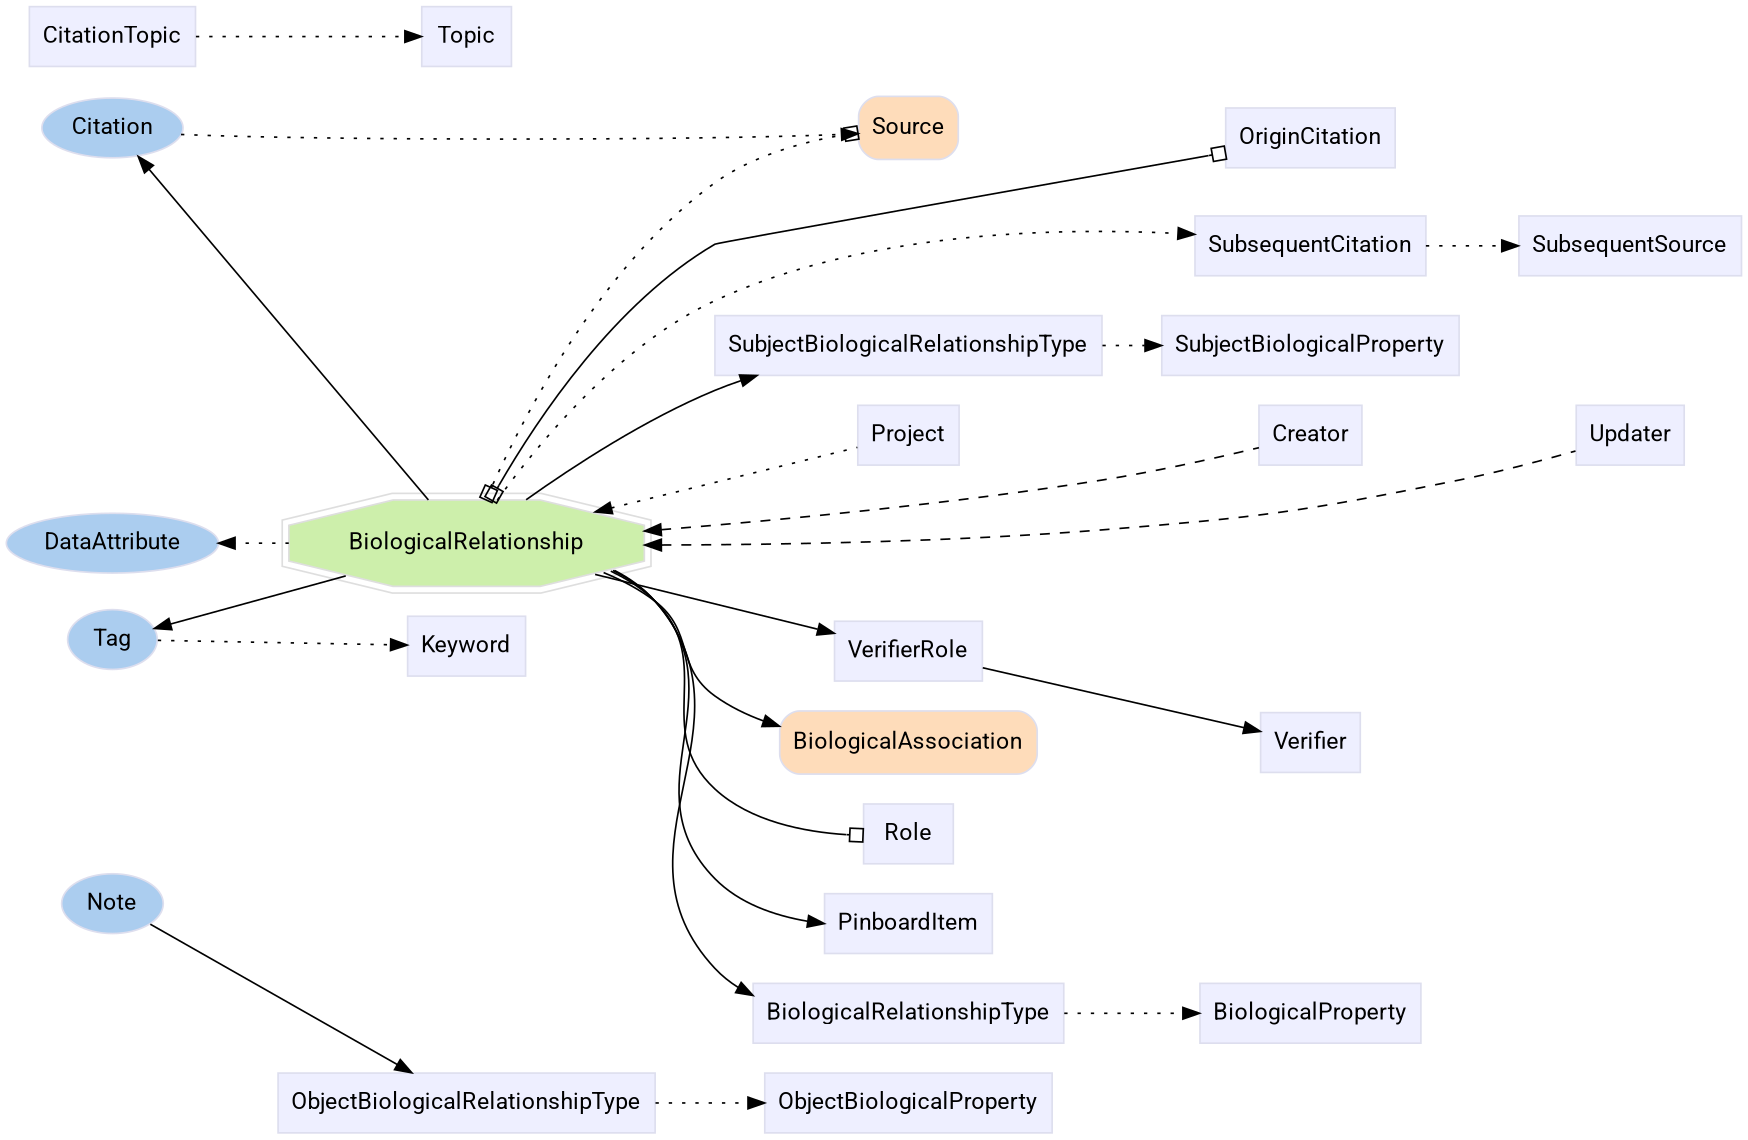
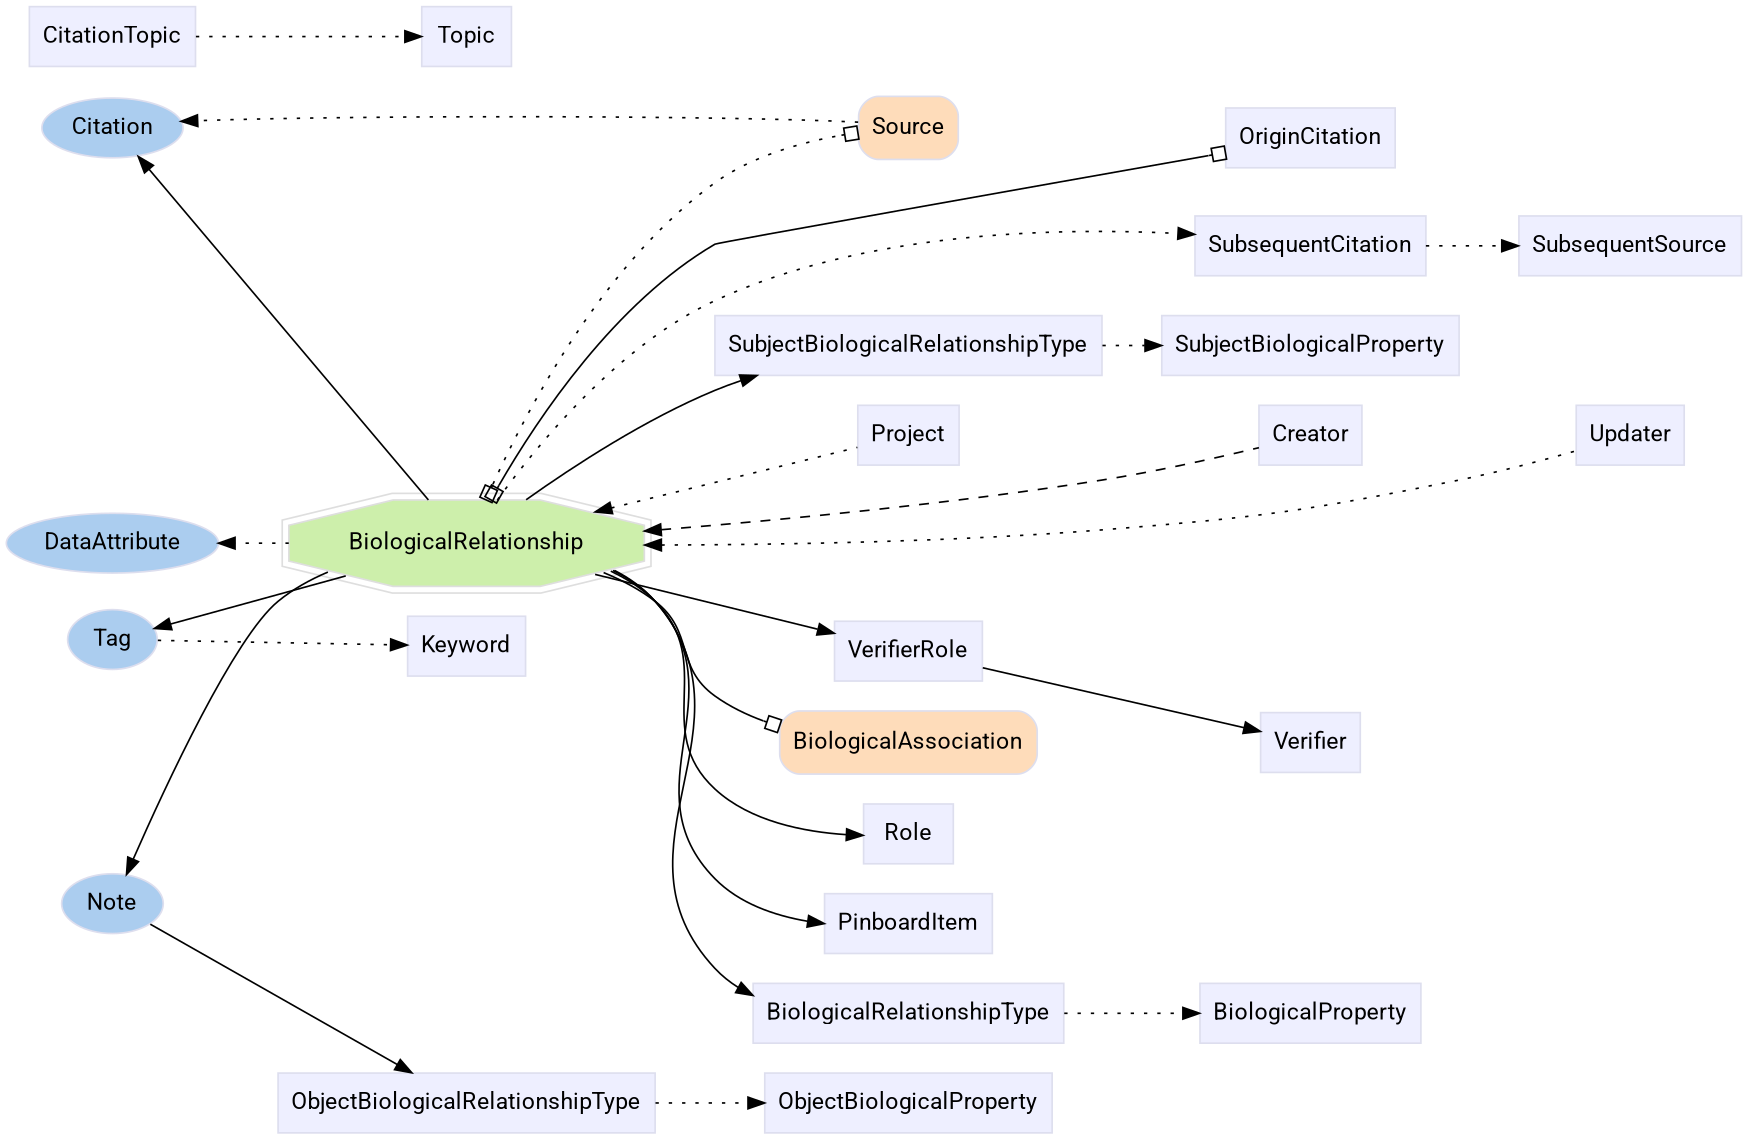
  digraph {
    fontname=Roboto
    rankdir=LR
    node [color="#dddeee" fillcolor="#eeefff" fontname=Roboto group=supporting shape=box style=filled]
    edge [fontname=Roboto]
    n1 [fillcolor="#abcdef" group=annotator height=0.5 label=Citation shape=oval width=1.0832]
    n2 [fillcolor="#abcdef" group=annotator height=0.5 label=DataAttribute shape=oval width=1.6429]
    n3 [fillcolor="#abcdef" group=annotator height=0.5 label=Tag shape=oval width=0.75]
    n4 [fillcolor="#abcdef" group=annotator height=0.5 label=Note shape=oval width=0.77632]
    n5 [fillcolor="#fedcba" group=core height=0.51389 label=BiologicalAssociation shape=Mrecord width=1.9028]
    n6 [fillcolor="#fedcba" group=core height=0.51389 label=Source shape=Mrecord width=0.75]
    n7 [color="#dedede" fillcolor="#cdefab" group=target height=0.61111 label=BiologicalRelationship shape=doubleoctagon width=2.8665]
    n8 [height=0.5 label=BiologicalRelationshipType width=2.3472]
    n9 [height=0.5 label=BiologicalProperty width=1.6528]
    n10 [height=0.5 label=CitationTopic width=1.2778]
    n11 [height=0.5 label=Keyword width=0.93056]
    n12 [height=0.5 label=ObjectBiologicalRelationshipType width=2.8472]
    n13 [height=0.5 label=ObjectBiologicalProperty width=2.1528]
    n14 [height=0.5 label=PinboardItem width=1.2639]
    n15 [height=0.5 label=Role width=0.75]
    n16 [height=0.5 label=SubjectBiologicalRelationshipType width=2.9028]
    n17 [height=0.5 label=SubjectBiologicalProperty width=2.2222]
    n18 [height=0.5 label=SubsequentCitation width=1.6944]
    n19 [height=0.5 label=SubsequentSource width=1.6111]
    n20 [height=0.5 label=Topic width=0.75]
    n21 [height=0.5 label=VerifierRole width=1.1528]
    n22 [height=0.5 label=Verifier width=0.79167]
    n23 [height=0.5 label=Creator width=0.79167]
    n24 [height=0.5 label=Project width=0.76389]
    n25 [height=0.5 label=Updater width=0.83333]
    n26 [height=0.5 label=OriginCitation width=1.3194]
    subgraph sub_1 {
      rank=min
      n1
      n2
      n3
      n4
    }
    subgraph sub_2 {
      n5
      n6
    }
    subgraph sub_3 {
      n7
      n8
      n9
      n10
      n11
      n12
      n13
      n14
      n15
      n16
      n17
      n18
      n19
      n20
      n21
      n22
      n23
      n24
      n25
      n26
    }
-   n1 -> n6 [style=dotted]
+   n6 -> n1 [style=dotted]
    n3 -> n11 [style=dotted]
    n4 -> n12
    n6 -> n18 [style=invis]
    n6 -> n26 [style=invis]
    n7 -> n1
    n7 -> n2 [style=dotted]
    n7 -> n3
-   n7 -> n5
+   n7 -> n4
+   n7 -> n5 [arrowhead=obox]
    n7 -> n6 [arrowhead=obox arrowtail=obox dir=both style=dotted]
    n7 -> n8
    n7 -> n14
-   n7 -> n15 [arrowhead=obox]
+   n7 -> n15
    n7 -> n16
    n7 -> n18 [style=dotted]
    n7 -> n21
    n7 -> n23 [dir=back style=dashed]
    n7 -> n24 [dir=back style=dotted]
-   n7 -> n25 [dir=back style=dashed]
+   n7 -> n25 [dir=back style=dotted]
    n7 -> n26 [arrowhead=obox arrowtail=obox dir=both]
    n8 -> n9 [style=dotted]
    n10 -> n20 [style=dotted]
    n12 -> n13 [style=dotted]
    n15 -> n22 [style=invis]
    n16 -> n17 [style=dotted]
    n18 -> n19 [style=dotted]
    n21 -> n22 [style=solid]
    n23 -> n25 [style=invis]
    n24 -> n23 [style=invis]
  }
